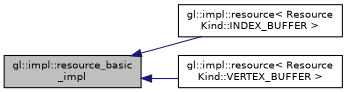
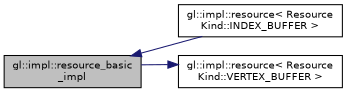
  digraph {
    rankdir=LR
    node [color=black fillcolor=white fontname=Helvetica fontsize=10 shape=record style=filled]
    edge [color=midnightblue dir=back fontname=Helvetica fontsize=10 labelfontname=Helvetica labelfontsize=10 style=solid]
    n1 [fillcolor=grey75 fontcolor=black height=0.2 label="gl::impl::resource_basic\l_impl" width=0.4]
    n2 [height=0.2 label="gl::impl::resource\< Resource\lKind::INDEX_BUFFER \>" width=0.4]
    n3 [height=0.2 label="gl::impl::resource\< Resource\lKind::VERTEX_BUFFER \>" width=0.4]
    n1 -> n2
-   n1 -> n3
+   n3 -> n1
  }
